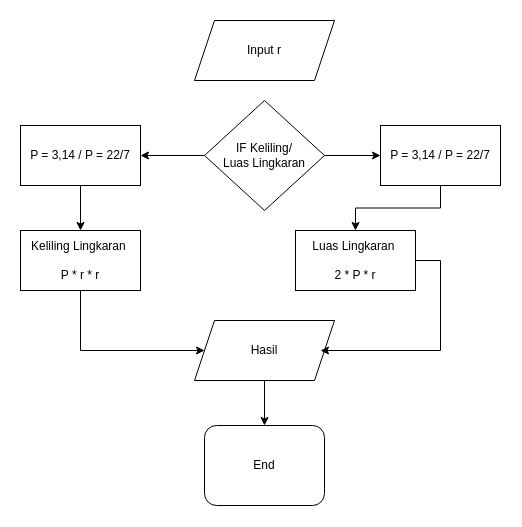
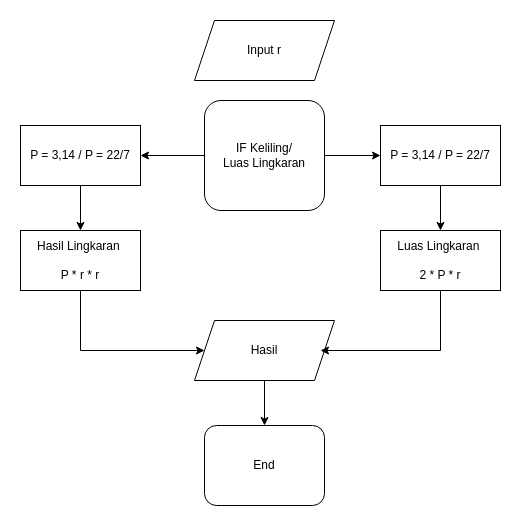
  <mxCell id="0" />
  <mxCell id="1" parent="0" />
  <mxCell id="2" value="End" style="whiteSpace=wrap;html=1;rounded=1;" vertex="1" parent="1"><mxGeometry x="204" y="425" width="120" height="80" as="geometry" /></mxCell>
  <mxCell id="3" value="Input r" style="shape=parallelogram;perimeter=parallelogramPerimeter;whiteSpace=wrap;html=1;fixedSize=1;" vertex="1" parent="1"><mxGeometry x="194" y="20" width="140" height="60" as="geometry" /></mxCell>
  <mxCell id="4" value="" style="edgeStyle=orthogonalEdgeStyle;rounded=0;orthogonalLoop=1;jettySize=auto;html=1;" edge="1" parent="1" source="5" target="2"><mxGeometry relative="1" as="geometry" /></mxCell>
  <mxCell id="5" value="Hasil" style="shape=parallelogram;perimeter=parallelogramPerimeter;whiteSpace=wrap;html=1;fixedSize=1;" vertex="1" parent="1"><mxGeometry x="194" y="320" width="140" height="60" as="geometry" /></mxCell>
  <mxCell id="6" value="" style="edgeStyle=orthogonalEdgeStyle;rounded=0;orthogonalLoop=1;jettySize=auto;html=1;" edge="1" parent="1" source="7" target="16"><mxGeometry relative="1" as="geometry" /></mxCell>
  <mxCell id="7" value="P = 3,14 / P = 22/7" style="rounded=0;whiteSpace=wrap;html=1;" vertex="1" parent="1"><mxGeometry x="380" y="125" width="120" height="60" as="geometry" /></mxCell>
  <mxCell id="8" value="" style="edgeStyle=orthogonalEdgeStyle;rounded=0;orthogonalLoop=1;jettySize=auto;html=1;" edge="1" parent="1" source="9" target="11"><mxGeometry relative="1" as="geometry" /></mxCell>
  <mxCell id="9" value="P = 3,14 / P = 22/7" style="rounded=0;whiteSpace=wrap;html=1;" vertex="1" parent="1"><mxGeometry x="20" y="125" width="120" height="60" as="geometry" /></mxCell>
  <mxCell id="10" style="edgeStyle=orthogonalEdgeStyle;rounded=0;orthogonalLoop=1;jettySize=auto;html=1;entryX=0;entryY=0.5;entryDx=0;entryDy=0;" edge="1" parent="1" source="11" target="5"><mxGeometry relative="1" as="geometry"><Array as="points"><mxPoint x="80" y="350" /></Array></mxGeometry></mxCell>
- <mxCell id="11" value="Keliling Lingkaran&amp;nbsp;&lt;br&gt;&lt;br&gt;P * r * r" style="rounded=0;whiteSpace=wrap;html=1;" vertex="1" parent="1"><mxGeometry x="20" y="230" width="120" height="60" as="geometry" /></mxCell>
+ <mxCell id="11" value="Hasil Lingkaran&amp;nbsp;&lt;br&gt;&lt;br&gt;P * r * r" style="rounded=0;whiteSpace=wrap;html=1;" vertex="1" parent="1"><mxGeometry x="20" y="230" width="120" height="60" as="geometry" /></mxCell>
  <mxCell id="12" value="" style="edgeStyle=orthogonalEdgeStyle;rounded=0;orthogonalLoop=1;jettySize=auto;html=1;" edge="1" parent="1" source="14" target="7"><mxGeometry relative="1" as="geometry" /></mxCell>
  <mxCell id="13" value="" style="edgeStyle=orthogonalEdgeStyle;rounded=0;orthogonalLoop=1;jettySize=auto;html=1;" edge="1" parent="1" source="14" target="9"><mxGeometry relative="1" as="geometry" /></mxCell>
- <mxCell id="14" value="IF Keliling/&lt;br&gt;Luas Lingkaran" style="rhombus;whiteSpace=wrap;html=1;" vertex="1" parent="1"><mxGeometry x="204" y="100" width="120" height="110" as="geometry" /></mxCell>
+ <mxCell id="14" value="IF Keliling/&lt;br&gt;Luas Lingkaran" style="whiteSpace=wrap;html=1;rounded=1;" vertex="1" parent="1"><mxGeometry x="204" y="100" width="120" height="110" as="geometry" /></mxCell>
  <mxCell id="15" style="edgeStyle=orthogonalEdgeStyle;rounded=0;orthogonalLoop=1;jettySize=auto;html=1;entryX=0.9;entryY=0.5;entryDx=0;entryDy=0;entryPerimeter=0;" edge="1" parent="1" source="16" target="5"><mxGeometry relative="1" as="geometry"><mxPoint x="330" y="350" as="targetPoint" /><Array as="points"><mxPoint x="440" y="350" /></Array></mxGeometry></mxCell>
- <mxCell id="16" value="Luas Lingkaran&amp;nbsp;&lt;br&gt;&lt;br&gt;2 * P * r" style="rounded=0;whiteSpace=wrap;html=1;" vertex="1" parent="1"><mxGeometry x="295" y="230" width="120" height="60" as="geometry" /></mxCell>
+ <mxCell id="16" value="Luas Lingkaran&amp;nbsp;&lt;br&gt;&lt;br&gt;2 * P * r" style="rounded=0;whiteSpace=wrap;html=1;" vertex="1" parent="1"><mxGeometry x="380" y="230" width="120" height="60" as="geometry" /></mxCell>
